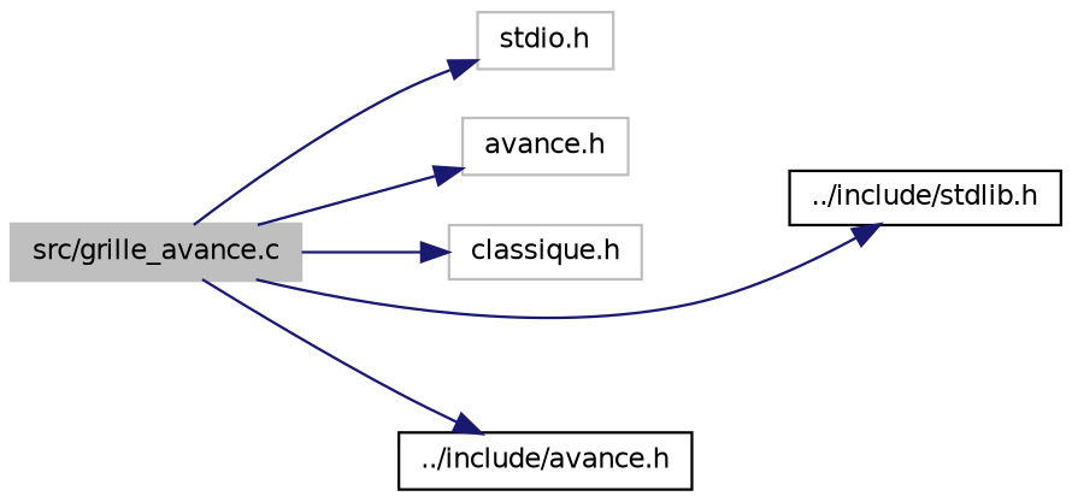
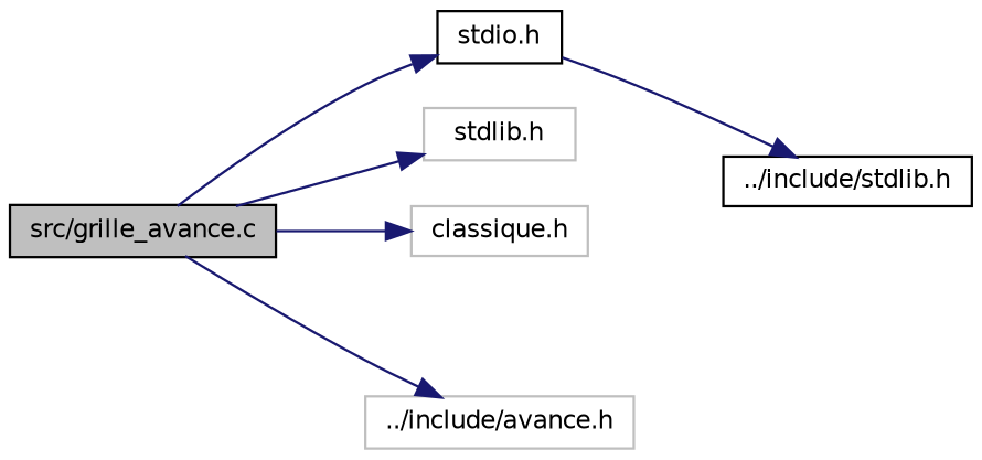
  digraph {
    rankdir=LR
    node [color=black fillcolor=white fontname=Helvetica fontsize=10 shape=record style=filled]
    edge [color=midnightblue fontname=Helvetica fontsize=10 labelfontname=Helvetica labelfontsize=10 style=solid]
-   n1 [color=grey75 fillcolor=grey75 fontcolor=black height=0.2 label="src/grille_avance.c" width=0.4]
-   n2 [color=grey75 height=0.2 label="stdio.h" width=0.4]
-   n3 [color=grey75 height=0.2 label="avance.h" width=0.4]
+   n1 [fillcolor=grey75 fontcolor=black height=0.2 label="src/grille_avance.c" width=0.4]
+   n2 [height=0.2 label="stdio.h" width=0.4]
+   n3 [color=grey75 height=0.2 label="stdlib.h" width=0.4]
    n4 [color=grey75 height=0.2 label="classique.h" width=0.4]
    n5 [height=0.2 label="../include/stdlib.h" width=0.4]
-   n6 [height=0.2 label="../include/avance.h" width=0.4]
+   n6 [color=grey75 height=0.2 label="../include/avance.h" width=0.4]
    n1 -> n2
    n1 -> n3
    n1 -> n4
-   n1 -> n5
+   n2 -> n5
    n1 -> n6
  }
